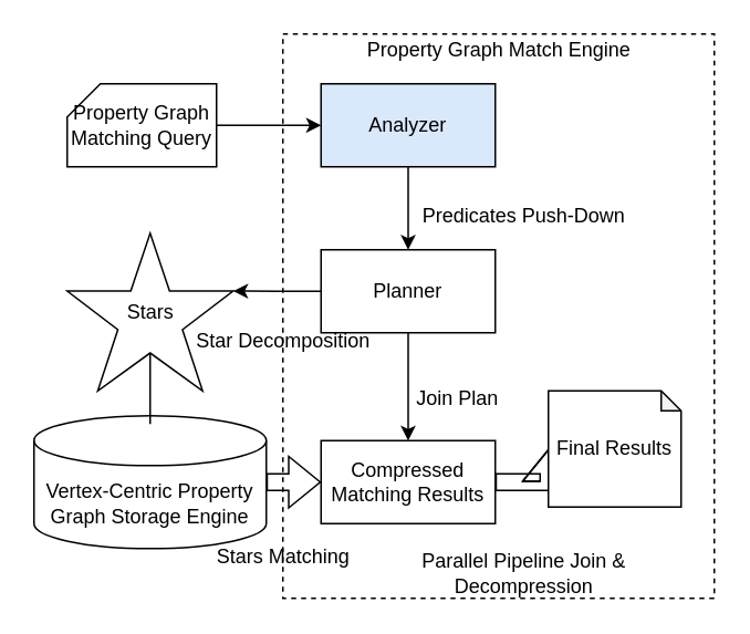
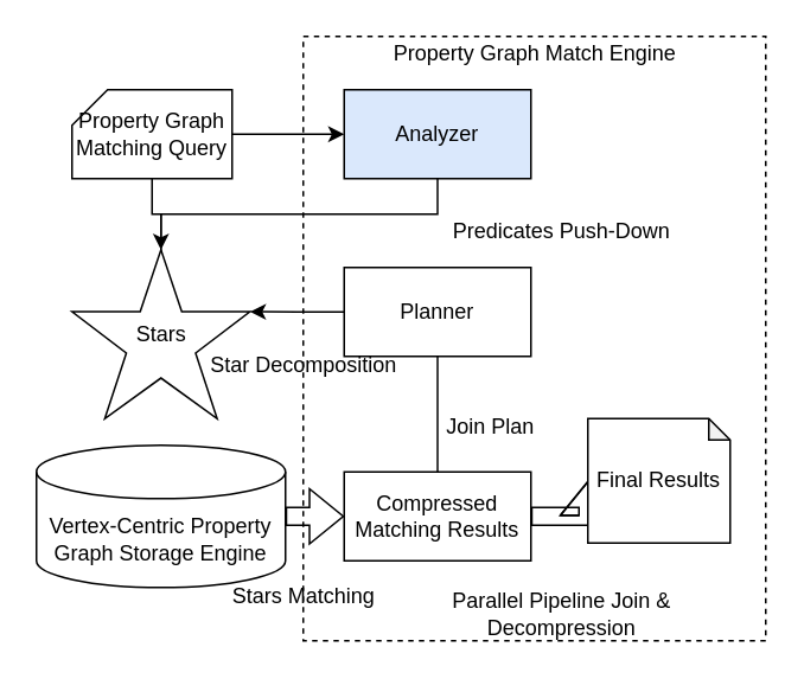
  <mxCell id="0" />
  <mxCell id="1" parent="0" />
  <mxCell id="2" value="" style="rounded=0;whiteSpace=wrap;html=1;dashed=1;" parent="1" vertex="1"><mxGeometry x="170" y="20" width="260" height="340" as="geometry" /></mxCell>
  <mxCell id="3" style="edgeStyle=orthogonalEdgeStyle;rounded=0;orthogonalLoop=1;jettySize=auto;html=1;exitX=1;exitY=0.5;exitDx=0;exitDy=0;exitPerimeter=0;endArrow=classic;endFill=1;" parent="1" source="4" target="6" edge="1"><mxGeometry relative="1" as="geometry" /></mxCell>
  <mxCell id="4" value="Property Graph Matching Query" style="shape=card;whiteSpace=wrap;html=1;size=20;" parent="1" vertex="1"><mxGeometry x="40" y="50" width="90" height="50" as="geometry" /></mxCell>
- <mxCell id="5" style="edgeStyle=orthogonalEdgeStyle;rounded=0;orthogonalLoop=1;jettySize=auto;html=1;exitX=0.5;exitY=1;exitDx=0;exitDy=0;entryX=0.5;entryY=0;entryDx=0;entryDy=0;" parent="1" source="6" target="9" edge="1"><mxGeometry relative="1" as="geometry" /></mxCell>
+ <mxCell id="5" style="edgeStyle=orthogonalEdgeStyle;rounded=0;orthogonalLoop=1;jettySize=auto;html=1;exitX=0.5;exitY=1;exitDx=0;exitDy=0;" parent="1" source="6" target="13" edge="1"><mxGeometry relative="1" as="geometry" /></mxCell>
  <mxCell id="6" value="Analyzer" style="rounded=0;whiteSpace=wrap;html=1;fillColor=#dae8fc;" parent="1" vertex="1"><mxGeometry x="193" y="50" width="105" height="50" as="geometry" /></mxCell>
  <mxCell id="7" style="edgeStyle=orthogonalEdgeStyle;rounded=0;orthogonalLoop=1;jettySize=auto;html=1;exitX=0;exitY=0.5;exitDx=0;exitDy=0;entryX=1;entryY=0.367;entryDx=0;entryDy=0;entryPerimeter=0;" parent="1" source="9" target="13" edge="1"><mxGeometry relative="1" as="geometry" /></mxCell>
- <mxCell id="8" style="edgeStyle=orthogonalEdgeStyle;rounded=0;orthogonalLoop=1;jettySize=auto;html=1;exitX=0.5;exitY=1;exitDx=0;exitDy=0;endArrow=classic;endFill=1;" parent="1" source="9" target="16" edge="1"><mxGeometry relative="1" as="geometry" /></mxCell>
+ <mxCell id="8" style="edgeStyle=orthogonalEdgeStyle;rounded=0;orthogonalLoop=1;jettySize=auto;html=1;exitX=0.5;exitY=1;exitDx=0;exitDy=0;endArrow=none;endFill=1;" parent="1" source="9" target="16" edge="1"><mxGeometry relative="1" as="geometry" /></mxCell>
  <mxCell id="9" value="Planner" style="rounded=0;whiteSpace=wrap;html=1;" parent="1" vertex="1"><mxGeometry x="193" y="150" width="105" height="50" as="geometry" /></mxCell>
  <mxCell id="10" style="edgeStyle=orthogonalEdgeStyle;rounded=0;orthogonalLoop=1;jettySize=auto;html=1;exitX=1;exitY=0.5;exitDx=0;exitDy=0;exitPerimeter=0;entryX=0;entryY=0.5;entryDx=0;entryDy=0;endArrow=classic;endFill=1;shape=flexArrow;" parent="1" source="11" target="16" edge="1"><mxGeometry relative="1" as="geometry" /></mxCell>
  <mxCell id="11" value="Vertex-Centric Property Graph Storage Engine" style="shape=cylinder3;whiteSpace=wrap;html=1;boundedLbl=1;backgroundOutline=1;size=15;" parent="1" vertex="1"><mxGeometry x="20" y="250" width="140" height="80" as="geometry" /></mxCell>
- <mxCell id="12" style="edgeStyle=orthogonalEdgeStyle;rounded=0;orthogonalLoop=1;jettySize=auto;html=1;exitX=0.5;exitY=0.76;exitDx=0;exitDy=0;exitPerimeter=0;endArrow=none;endFill=0;" parent="1" source="13" target="11" edge="1"><mxGeometry relative="1" as="geometry" /></mxCell>
+ <mxCell id="12" style="edgeStyle=orthogonalEdgeStyle;rounded=0;orthogonalLoop=1;jettySize=auto;html=1;exitX=0.5;exitY=0.76;exitDx=0;exitDy=0;exitPerimeter=0;endArrow=none;endFill=0;" parent="1" source="13" target="4" edge="1"><mxGeometry relative="1" as="geometry" /></mxCell>
  <mxCell id="13" value="Stars" style="verticalLabelPosition=middle;verticalAlign=middle;html=1;shape=mxgraph.basic.star;labelPosition=center;align=center;" parent="1" vertex="1"><mxGeometry x="40" y="140" width="100" height="95" as="geometry" /></mxCell>
  <mxCell id="14" value="Stars Matching" style="text;html=1;align=center;verticalAlign=middle;resizable=0;points=[];autosize=1;" parent="1" vertex="1"><mxGeometry x="120" y="325" width="100" height="20" as="geometry" /></mxCell>
  <mxCell id="15" style="edgeStyle=orthogonalEdgeStyle;rounded=0;orthogonalLoop=1;jettySize=auto;html=1;exitX=1;exitY=0.5;exitDx=0;exitDy=0;entryX=0;entryY=0.5;entryDx=0;entryDy=0;entryPerimeter=0;endArrow=classic;endFill=1;shape=flexArrow;" parent="1" source="16" target="20" edge="1"><mxGeometry relative="1" as="geometry" /></mxCell>
  <mxCell id="16" value="Compressed Matching Results" style="whiteSpace=wrap;html=1;rounded=0;" parent="1" vertex="1"><mxGeometry x="193" y="265" width="105" height="50" as="geometry" /></mxCell>
  <mxCell id="17" value="Join Plan" style="text;html=1;align=center;verticalAlign=middle;resizable=0;points=[];autosize=1;" parent="1" vertex="1"><mxGeometry x="245" y="230" width="60" height="20" as="geometry" /></mxCell>
  <mxCell id="18" value="Predicates Push-Down" style="text;html=1;align=center;verticalAlign=middle;resizable=0;points=[];autosize=1;" parent="1" vertex="1"><mxGeometry x="245" y="120" width="140" height="20" as="geometry" /></mxCell>
  <mxCell id="19" value="Star Decomposition" style="text;html=1;align=center;verticalAlign=middle;resizable=0;points=[];autosize=1;" parent="1" vertex="1"><mxGeometry x="110" y="195" width="120" height="20" as="geometry" /></mxCell>
  <mxCell id="20" value="Final Results" style="shape=note;whiteSpace=wrap;html=1;backgroundOutline=1;darkOpacity=0.05;size=12;" parent="1" vertex="1"><mxGeometry x="330" y="235" width="80" height="70" as="geometry" /></mxCell>
  <mxCell id="21" value="Parallel Pipeline Join &amp;amp;&lt;br&gt;Decompression" style="text;html=1;align=center;verticalAlign=middle;resizable=0;points=[];autosize=1;" parent="1" vertex="1"><mxGeometry x="245" y="330" width="140" height="30" as="geometry" /></mxCell>
  <mxCell id="22" value="Property Graph Match Engine" style="text;html=1;align=center;verticalAlign=middle;resizable=0;points=[];autosize=1;" parent="1" vertex="1"><mxGeometry x="215" y="20" width="170" height="20" as="geometry" /></mxCell>
